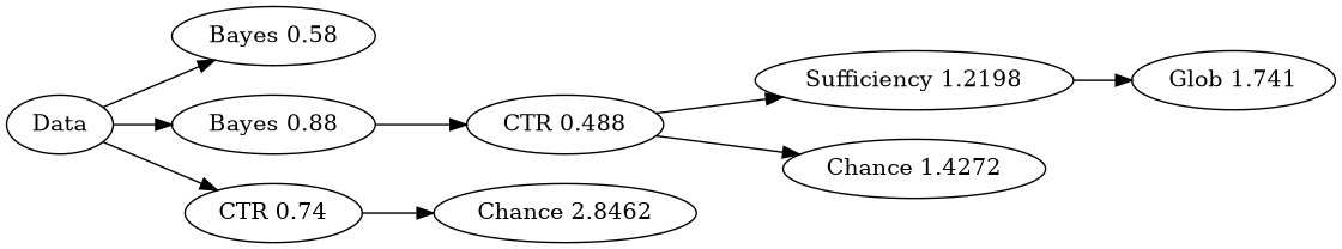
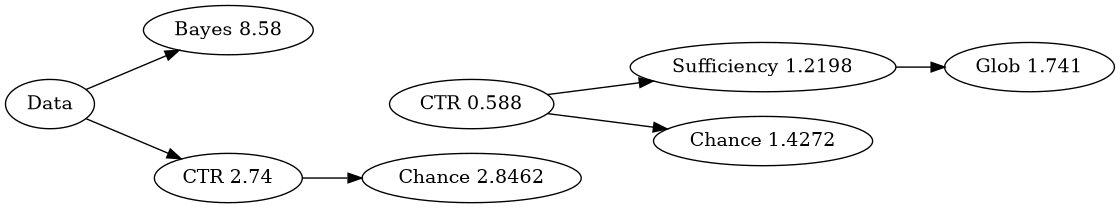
  digraph {
    rankdir=LR
    Data
-   "Bayes 0.58"
-   "Bayes 0.88"
-   "CTR 0.74"
-   "CTR 0.588" [label="CTR 0.488"]
+   "Bayes 0.58" [label="Bayes 8.58"]
+   "CTR 0.74" [label="CTR 2.74"]
+   "CTR 0.588"
    "Chance 2.8462"
    "Sufficiency 1.2198"
    "Glob 1.741"
    "Chance 1.4272"
    Data -> "Bayes 0.58"
-   Data -> "Bayes 0.88"
    Data -> "CTR 0.74"
-   "Bayes 0.88" -> "CTR 0.588"
    "CTR 0.74" -> "Chance 2.8462"
    "CTR 0.588" -> "Sufficiency 1.2198"
    "CTR 0.588" -> "Chance 1.4272"
    "Sufficiency 1.2198" -> "Glob 1.741"
  }
